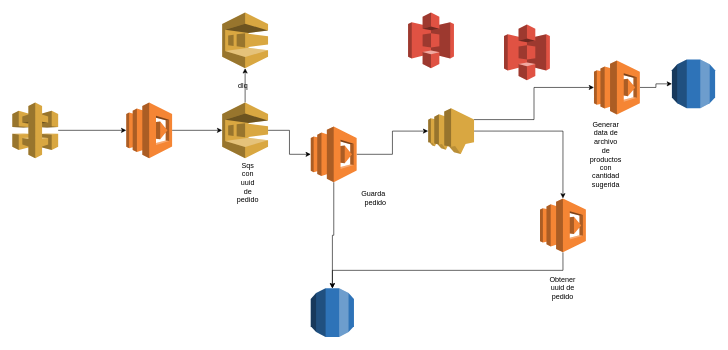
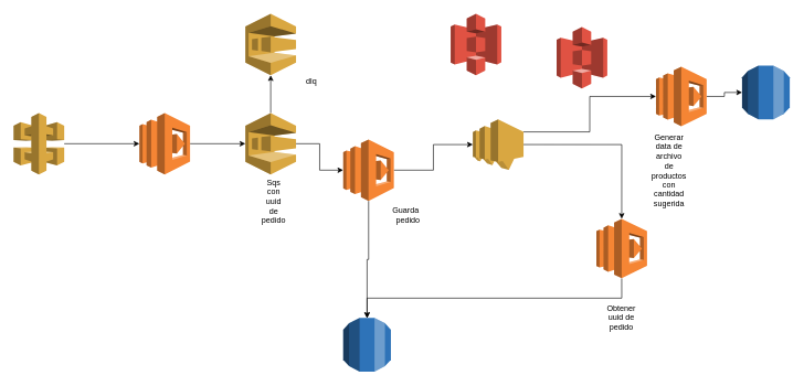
  <mxCell id="0" />
  <mxCell id="1" parent="0" />
  <mxCell id="2" value="" style="edgeStyle=orthogonalEdgeStyle;rounded=0;orthogonalLoop=1;jettySize=auto;html=1;" edge="1" parent="1" source="3" target="7"><mxGeometry relative="1" as="geometry" /></mxCell>
  <mxCell id="3" value="" style="outlineConnect=0;dashed=0;verticalLabelPosition=bottom;verticalAlign=top;align=center;html=1;shape=mxgraph.aws3.lambda;fillColor=#F58534;gradientColor=none;" vertex="1" parent="1"><mxGeometry x="210" y="170" width="76.5" height="93" as="geometry" /></mxCell>
  <mxCell id="4" value="" style="outlineConnect=0;dashed=0;verticalLabelPosition=bottom;verticalAlign=top;align=center;html=1;shape=mxgraph.aws3.rds;fillColor=#2E73B8;gradientColor=none;" vertex="1" parent="1"><mxGeometry x="517.75" y="480" width="72" height="81" as="geometry" /></mxCell>
  <mxCell id="5" value="" style="edgeStyle=orthogonalEdgeStyle;rounded=0;orthogonalLoop=1;jettySize=auto;html=1;" edge="1" parent="1" source="7" target="13"><mxGeometry relative="1" as="geometry" /></mxCell>
  <mxCell id="6" value="" style="edgeStyle=orthogonalEdgeStyle;rounded=0;orthogonalLoop=1;jettySize=auto;html=1;" edge="1" parent="1" source="7" target="27"><mxGeometry relative="1" as="geometry" /></mxCell>
  <mxCell id="7" value="" style="outlineConnect=0;dashed=0;verticalLabelPosition=bottom;verticalAlign=top;align=center;html=1;shape=mxgraph.aws3.sqs;fillColor=#D9A741;gradientColor=none;" vertex="1" parent="1"><mxGeometry x="370" y="170" width="76.5" height="93" as="geometry" /></mxCell>
  <mxCell id="8" value="" style="edgeStyle=orthogonalEdgeStyle;rounded=0;orthogonalLoop=1;jettySize=auto;html=1;" edge="1" parent="1" source="9" target="3"><mxGeometry relative="1" as="geometry" /></mxCell>
  <mxCell id="9" value="" style="outlineConnect=0;dashed=0;verticalLabelPosition=bottom;verticalAlign=top;align=center;html=1;shape=mxgraph.aws3.api_gateway;fillColor=#D9A741;gradientColor=none;" vertex="1" parent="1"><mxGeometry x="20" y="170" width="76.5" height="93" as="geometry" /></mxCell>
  <mxCell id="10" value="Sqs con&lt;br&gt;uuid de pedido" style="text;html=1;strokeColor=none;fillColor=none;align=center;verticalAlign=middle;whiteSpace=wrap;rounded=0;" vertex="1" parent="1"><mxGeometry x="393.25" y="294" width="40" height="20" as="geometry" /></mxCell>
  <mxCell id="11" value="" style="edgeStyle=orthogonalEdgeStyle;rounded=0;orthogonalLoop=1;jettySize=auto;html=1;" edge="1" parent="1" source="13" target="4"><mxGeometry relative="1" as="geometry" /></mxCell>
  <mxCell id="12" value="" style="edgeStyle=orthogonalEdgeStyle;rounded=0;orthogonalLoop=1;jettySize=auto;html=1;" edge="1" parent="1" source="13" target="16"><mxGeometry relative="1" as="geometry" /></mxCell>
  <mxCell id="13" value="" style="outlineConnect=0;dashed=0;verticalLabelPosition=bottom;verticalAlign=top;align=center;html=1;shape=mxgraph.aws3.lambda;fillColor=#F58534;gradientColor=none;" vertex="1" parent="1"><mxGeometry x="517.75" y="210" width="76.5" height="93" as="geometry" /></mxCell>
  <mxCell id="14" style="edgeStyle=orthogonalEdgeStyle;rounded=0;orthogonalLoop=1;jettySize=auto;html=1;exitX=1;exitY=0.5;exitDx=0;exitDy=0;exitPerimeter=0;entryX=0.5;entryY=0;entryDx=0;entryDy=0;entryPerimeter=0;" edge="1" parent="1" source="16" target="24"><mxGeometry relative="1" as="geometry" /></mxCell>
  <mxCell id="15" style="edgeStyle=orthogonalEdgeStyle;rounded=0;orthogonalLoop=1;jettySize=auto;html=1;exitX=1;exitY=0.25;exitDx=0;exitDy=0;exitPerimeter=0;" edge="1" parent="1" source="16" target="18"><mxGeometry relative="1" as="geometry" /></mxCell>
  <mxCell id="16" value="" style="outlineConnect=0;dashed=0;verticalLabelPosition=bottom;verticalAlign=top;align=center;html=1;shape=mxgraph.aws3.sns;fillColor=#D9A741;gradientColor=none;" vertex="1" parent="1"><mxGeometry x="713.5" y="179.5" width="76.5" height="76.5" as="geometry" /></mxCell>
  <mxCell id="17" style="edgeStyle=orthogonalEdgeStyle;rounded=0;orthogonalLoop=1;jettySize=auto;html=1;exitX=1;exitY=0.5;exitDx=0;exitDy=0;exitPerimeter=0;" edge="1" parent="1" source="18" target="25"><mxGeometry relative="1" as="geometry" /></mxCell>
  <mxCell id="18" value="" style="outlineConnect=0;dashed=0;verticalLabelPosition=bottom;verticalAlign=top;align=center;html=1;shape=mxgraph.aws3.lambda;fillColor=#F58534;gradientColor=none;" vertex="1" parent="1"><mxGeometry x="990" y="100" width="76.5" height="90" as="geometry" /></mxCell>
  <mxCell id="19" value="Generar data de archivo de productos con cantidad sugerida" style="text;html=1;strokeColor=none;fillColor=none;align=center;verticalAlign=middle;whiteSpace=wrap;rounded=0;" vertex="1" parent="1"><mxGeometry x="990" y="246.5" width="40" height="20" as="geometry" /></mxCell>
  <mxCell id="20" value="" style="outlineConnect=0;dashed=0;verticalLabelPosition=bottom;verticalAlign=top;align=center;html=1;shape=mxgraph.aws3.s3;fillColor=#E05243;gradientColor=none;" vertex="1" parent="1"><mxGeometry x="680" y="20" width="76.5" height="93" as="geometry" /></mxCell>
  <mxCell id="21" value="" style="outlineConnect=0;dashed=0;verticalLabelPosition=bottom;verticalAlign=top;align=center;html=1;shape=mxgraph.aws3.s3;fillColor=#E05243;gradientColor=none;" vertex="1" parent="1"><mxGeometry x="840" y="40" width="76.5" height="93" as="geometry" /></mxCell>
- <mxCell id="22" value="Guarda&amp;nbsp; &amp;nbsp;pedido" style="text;html=1;strokeColor=none;fillColor=none;align=center;verticalAlign=middle;whiteSpace=wrap;rounded=0;" vertex="1" parent="1"><mxGeometry x="604.25" y="319" width="40" height="20" as="geometry" /></mxCell>
+ <mxCell id="22" value="Guarda&amp;nbsp; &amp;nbsp;pedido" style="text;html=1;strokeColor=none;fillColor=none;align=center;verticalAlign=middle;whiteSpace=wrap;rounded=0;" vertex="1" parent="1"><mxGeometry x="594.25" y="314" width="40" height="20" as="geometry" /></mxCell>
  <mxCell id="23" style="edgeStyle=orthogonalEdgeStyle;rounded=0;orthogonalLoop=1;jettySize=auto;html=1;exitX=0.5;exitY=1;exitDx=0;exitDy=0;exitPerimeter=0;" edge="1" parent="1" source="24" target="4"><mxGeometry relative="1" as="geometry" /></mxCell>
  <mxCell id="24" value="" style="outlineConnect=0;dashed=0;verticalLabelPosition=bottom;verticalAlign=top;align=center;html=1;shape=mxgraph.aws3.lambda;fillColor=#F58534;gradientColor=none;" vertex="1" parent="1"><mxGeometry x="900" y="330" width="76.5" height="90" as="geometry" /></mxCell>
  <mxCell id="25" value="" style="outlineConnect=0;dashed=0;verticalLabelPosition=bottom;verticalAlign=top;align=center;html=1;shape=mxgraph.aws3.rds;fillColor=#2E73B8;gradientColor=none;" vertex="1" parent="1"><mxGeometry x="1120" y="98.5" width="72" height="81" as="geometry" /></mxCell>
  <mxCell id="26" value="Obtener uuid de pedido" style="text;html=1;strokeColor=none;fillColor=none;align=center;verticalAlign=middle;whiteSpace=wrap;rounded=0;" vertex="1" parent="1"><mxGeometry x="918" y="470" width="40" height="20" as="geometry" /></mxCell>
  <mxCell id="27" value="" style="outlineConnect=0;dashed=0;verticalLabelPosition=bottom;verticalAlign=top;align=center;html=1;shape=mxgraph.aws3.sqs;fillColor=#D9A741;gradientColor=none;" vertex="1" parent="1"><mxGeometry x="370" y="20" width="76.5" height="93" as="geometry" /></mxCell>
- <mxCell id="28" value="dlq" style="text;html=1;strokeColor=none;fillColor=none;align=center;verticalAlign=middle;whiteSpace=wrap;rounded=0;" vertex="1" parent="1"><mxGeometry x="385" y="133" width="40" height="20" as="geometry" /></mxCell>
+ <mxCell id="28" value="dlq" style="text;html=1;strokeColor=none;fillColor=none;align=center;verticalAlign=middle;whiteSpace=wrap;rounded=0;" vertex="1" parent="1"><mxGeometry x="450" y="113" width="40" height="20" as="geometry" /></mxCell>
